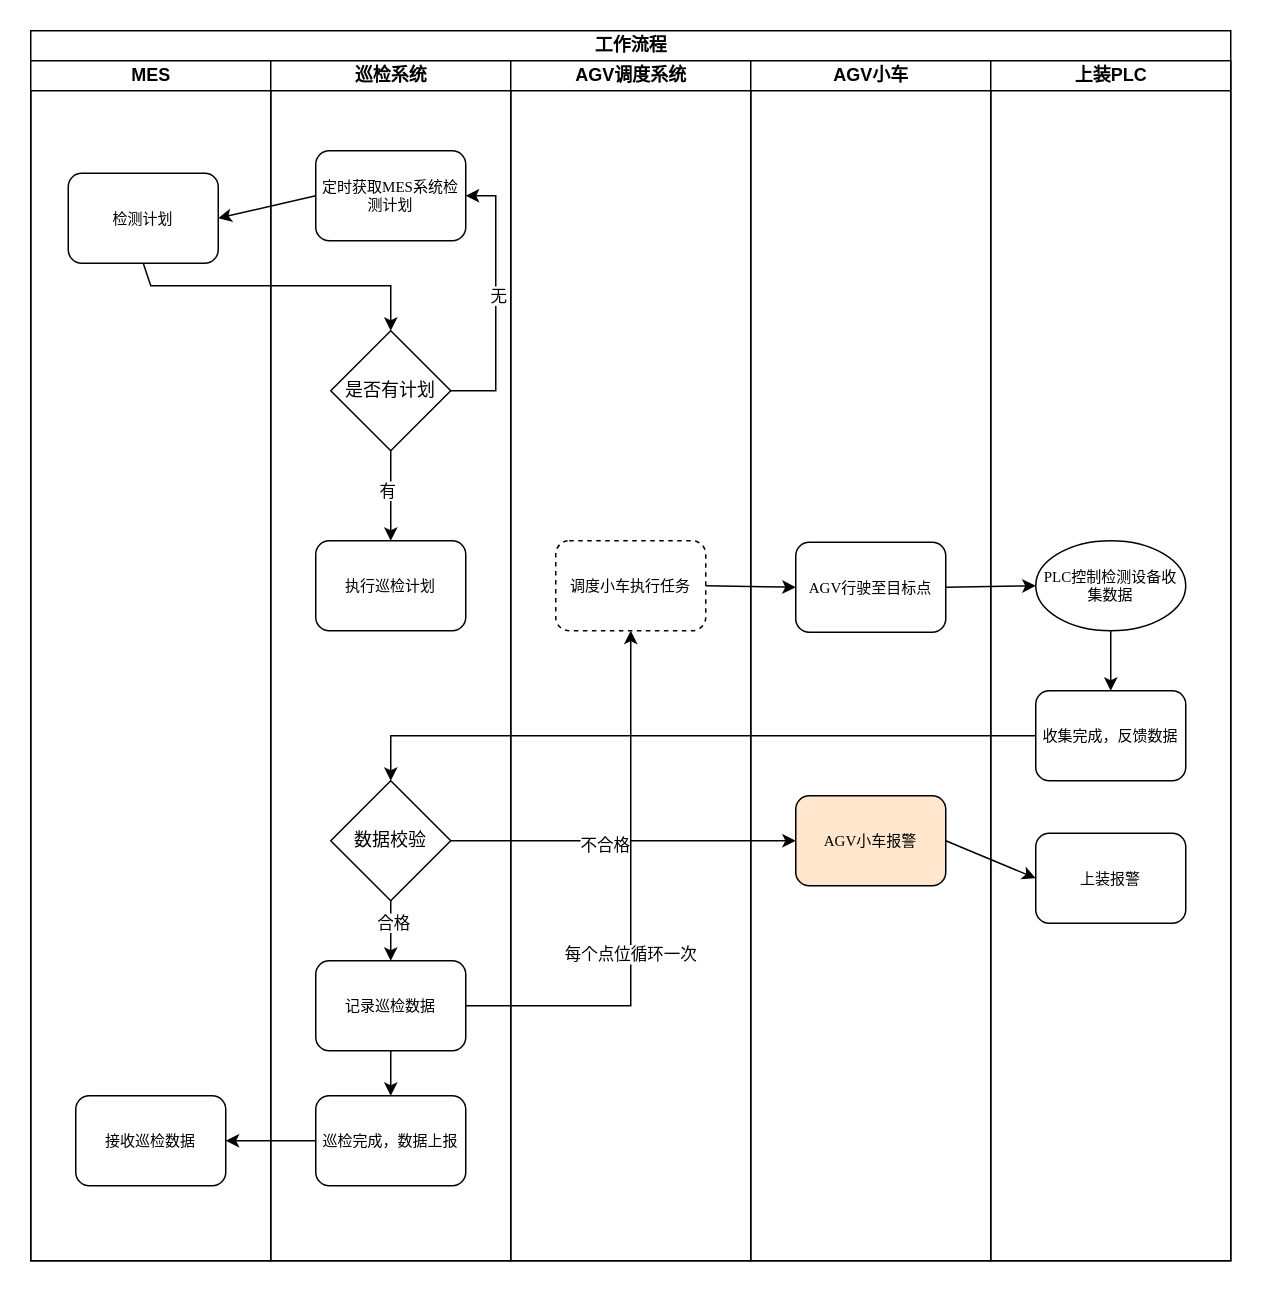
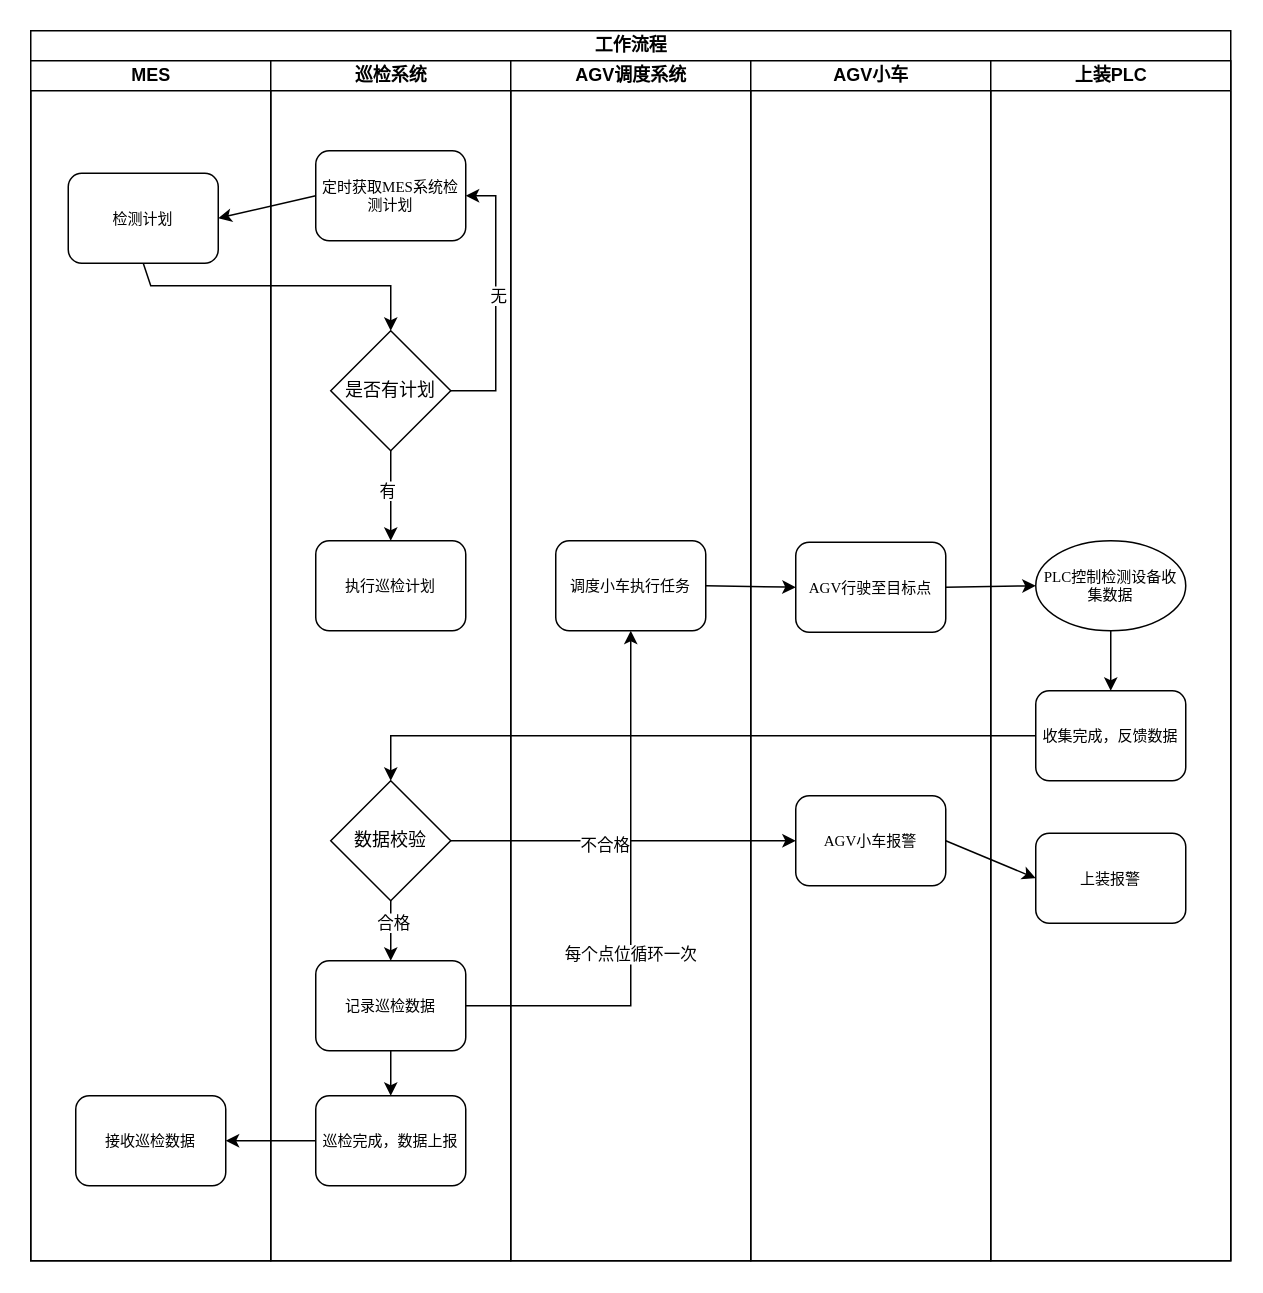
  <mxCell id="0" />
  <mxCell id="1" parent="0" />
  <mxCell id="2" value="&lt;font style=&quot;font-size: 12px;&quot;&gt;工作流程&lt;/font&gt;" style="swimlane;html=1;childLayout=stackLayout;startSize=20;rounded=0;shadow=0;labelBackgroundColor=none;strokeWidth=1;fontFamily=Verdana;fontSize=8;align=center;" parent="1" vertex="1"><mxGeometry x="20" y="20" width="800" height="820" as="geometry" /></mxCell>
  <mxCell id="3" value="MES" style="swimlane;html=1;startSize=20;" parent="2" vertex="1"><mxGeometry y="20" width="160" height="800" as="geometry" /></mxCell>
  <mxCell id="4" value="&lt;font style=&quot;font-size: 10px;&quot;&gt;检测计划&lt;/font&gt;" style="rounded=1;whiteSpace=wrap;html=1;shadow=0;labelBackgroundColor=none;strokeWidth=1;fontFamily=Verdana;fontSize=8;align=center;" parent="3" vertex="1"><mxGeometry x="25" y="75" width="100" height="60" as="geometry" /></mxCell>
  <mxCell id="5" value="&lt;font style=&quot;font-size: 10px;&quot;&gt;接收巡检数据&lt;/font&gt;" style="rounded=1;whiteSpace=wrap;html=1;shadow=0;labelBackgroundColor=none;strokeWidth=1;fontFamily=Verdana;fontSize=8;align=center;" vertex="1" parent="3"><mxGeometry x="30" y="690" width="100" height="60" as="geometry" /></mxCell>
  <mxCell id="6" value="巡检系统" style="swimlane;html=1;startSize=20;" parent="2" vertex="1"><mxGeometry x="160" y="20" width="160" height="800" as="geometry" /></mxCell>
  <mxCell id="7" value="&lt;font style=&quot;font-size: 10px;&quot;&gt;执行巡检计划&lt;/font&gt;" style="rounded=1;whiteSpace=wrap;html=1;shadow=0;labelBackgroundColor=none;strokeWidth=1;fontFamily=Verdana;fontSize=8;align=center;" parent="6" vertex="1"><mxGeometry x="30" y="320" width="100" height="60" as="geometry" /></mxCell>
  <mxCell id="8" value="&lt;font style=&quot;font-size: 10px;&quot;&gt;定时获取MES系统检测计划&lt;/font&gt;" style="rounded=1;whiteSpace=wrap;html=1;shadow=0;labelBackgroundColor=none;strokeWidth=1;fontFamily=Verdana;fontSize=8;align=center;" vertex="1" parent="6"><mxGeometry x="30" y="60" width="100" height="60" as="geometry" /></mxCell>
  <mxCell id="9" value="是否有计划" style="rhombus;whiteSpace=wrap;html=1;" vertex="1" parent="6"><mxGeometry x="40" y="180" width="80" height="80" as="geometry" /></mxCell>
  <mxCell id="10" value="" style="endArrow=classic;html=1;rounded=0;exitX=1;exitY=0.5;exitDx=0;exitDy=0;entryX=1;entryY=0.5;entryDx=0;entryDy=0;" edge="1" parent="6" source="9" target="8"><mxGeometry width="50" height="50" relative="1" as="geometry"><mxPoint x="230" y="200" as="sourcePoint" /><mxPoint x="280" y="150" as="targetPoint" /><Array as="points"><mxPoint x="150" y="220" /><mxPoint x="150" y="90" /></Array></mxGeometry></mxCell>
  <mxCell id="11" value="无" style="edgeLabel;html=1;align=center;verticalAlign=middle;resizable=0;points=[];" vertex="1" connectable="0" parent="10"><mxGeometry x="0.042" y="-1" relative="1" as="geometry"><mxPoint as="offset" /></mxGeometry></mxCell>
  <mxCell id="12" value="" style="endArrow=classic;html=1;rounded=0;exitX=0.5;exitY=1;exitDx=0;exitDy=0;entryX=0.5;entryY=0;entryDx=0;entryDy=0;" edge="1" parent="6" source="9" target="7"><mxGeometry width="50" height="50" relative="1" as="geometry"><mxPoint x="190" y="250" as="sourcePoint" /><mxPoint x="240" y="200" as="targetPoint" /></mxGeometry></mxCell>
  <mxCell id="13" value="有" style="edgeLabel;html=1;align=center;verticalAlign=middle;resizable=0;points=[];" vertex="1" connectable="0" parent="12"><mxGeometry x="-0.127" y="-3" relative="1" as="geometry"><mxPoint as="offset" /></mxGeometry></mxCell>
  <mxCell id="14" value="数据校验" style="rhombus;whiteSpace=wrap;html=1;" vertex="1" parent="6"><mxGeometry x="40" y="480" width="80" height="80" as="geometry" /></mxCell>
  <mxCell id="15" value="&lt;span style=&quot;font-size: 10px;&quot;&gt;记录&lt;/span&gt;&lt;span style=&quot;font-size: 10px;&quot;&gt;巡检数据&lt;/span&gt;" style="rounded=1;whiteSpace=wrap;html=1;shadow=0;labelBackgroundColor=none;strokeWidth=1;fontFamily=Verdana;fontSize=8;align=center;" vertex="1" parent="6"><mxGeometry x="30" y="600" width="100" height="60" as="geometry" /></mxCell>
  <mxCell id="16" value="" style="endArrow=classic;html=1;rounded=0;exitX=0.5;exitY=1;exitDx=0;exitDy=0;entryX=0.5;entryY=0;entryDx=0;entryDy=0;" edge="1" parent="6" source="14" target="15"><mxGeometry width="50" height="50" relative="1" as="geometry"><mxPoint x="250" y="610" as="sourcePoint" /><mxPoint x="300" y="560" as="targetPoint" /></mxGeometry></mxCell>
  <mxCell id="17" value="合格" style="edgeLabel;html=1;align=center;verticalAlign=middle;resizable=0;points=[];" vertex="1" connectable="0" parent="16"><mxGeometry x="-0.29" y="1" relative="1" as="geometry"><mxPoint as="offset" /></mxGeometry></mxCell>
  <mxCell id="18" value="&lt;span style=&quot;font-size: 10px;&quot;&gt;巡检完成，数据上报&lt;/span&gt;" style="rounded=1;whiteSpace=wrap;html=1;shadow=0;labelBackgroundColor=none;strokeWidth=1;fontFamily=Verdana;fontSize=8;align=center;" vertex="1" parent="6"><mxGeometry x="30" y="690" width="100" height="60" as="geometry" /></mxCell>
  <mxCell id="19" value="" style="endArrow=classic;html=1;rounded=0;exitX=0.5;exitY=1;exitDx=0;exitDy=0;entryX=0.5;entryY=0;entryDx=0;entryDy=0;" edge="1" parent="6" source="15" target="18"><mxGeometry width="50" height="50" relative="1" as="geometry"><mxPoint x="90" y="670" as="sourcePoint" /><mxPoint x="290" y="660" as="targetPoint" /></mxGeometry></mxCell>
  <mxCell id="20" value="AGV调度系统" style="swimlane;html=1;startSize=20;" parent="2" vertex="1"><mxGeometry x="320" y="20" width="160" height="800" as="geometry" /></mxCell>
- <mxCell id="21" value="&lt;font style=&quot;font-size: 10px;&quot;&gt;调度小车执行任务&lt;/font&gt;" style="rounded=1;whiteSpace=wrap;html=1;shadow=0;labelBackgroundColor=none;strokeWidth=1;fontFamily=Verdana;fontSize=8;align=center;dashed=1;" vertex="1" parent="20"><mxGeometry x="30" y="320" width="100" height="60" as="geometry" /></mxCell>
+ <mxCell id="21" value="&lt;font style=&quot;font-size: 10px;&quot;&gt;调度小车执行任务&lt;/font&gt;" style="rounded=1;whiteSpace=wrap;html=1;shadow=0;labelBackgroundColor=none;strokeWidth=1;fontFamily=Verdana;fontSize=8;align=center;" vertex="1" parent="20"><mxGeometry x="30" y="320" width="100" height="60" as="geometry" /></mxCell>
  <mxCell id="22" value="AGV小车" style="swimlane;html=1;startSize=20;" parent="2" vertex="1"><mxGeometry x="480" y="20" width="160" height="800" as="geometry" /></mxCell>
  <mxCell id="23" value="&lt;span style=&quot;font-size: 10px;&quot;&gt;AGV行驶至目标点&lt;/span&gt;" style="rounded=1;whiteSpace=wrap;html=1;shadow=0;labelBackgroundColor=none;strokeWidth=1;fontFamily=Verdana;fontSize=8;align=center;" vertex="1" parent="22"><mxGeometry x="30" y="321" width="100" height="60" as="geometry" /></mxCell>
- <mxCell id="24" value="&lt;span style=&quot;font-size: 10px;&quot;&gt;AGV小车报警&lt;/span&gt;" style="rounded=1;whiteSpace=wrap;html=1;shadow=0;labelBackgroundColor=none;strokeWidth=1;fontFamily=Verdana;fontSize=8;align=center;fillColor=#ffe6cc;" vertex="1" parent="22"><mxGeometry x="30" y="490" width="100" height="60" as="geometry" /></mxCell>
+ <mxCell id="24" value="&lt;span style=&quot;font-size: 10px;&quot;&gt;AGV小车报警&lt;/span&gt;" style="rounded=1;whiteSpace=wrap;html=1;shadow=0;labelBackgroundColor=none;strokeWidth=1;fontFamily=Verdana;fontSize=8;align=center;" vertex="1" parent="22"><mxGeometry x="30" y="490" width="100" height="60" as="geometry" /></mxCell>
  <mxCell id="25" value="上装PLC" style="swimlane;html=1;startSize=20;" parent="2" vertex="1"><mxGeometry x="640" y="20" width="160" height="800" as="geometry" /></mxCell>
  <mxCell id="26" value="&lt;span style=&quot;font-size: 10px;&quot;&gt;PLC控制检测设备收集数据&lt;/span&gt;" style="ellipse;whiteSpace=wrap;html=1;shadow=0;labelBackgroundColor=none;strokeWidth=1;fontFamily=Verdana;fontSize=8;align=center;" vertex="1" parent="25"><mxGeometry x="30" y="320" width="100" height="60" as="geometry" /></mxCell>
  <mxCell id="27" value="&lt;span style=&quot;font-size: 10px;&quot;&gt;收集完成，反馈数据&lt;/span&gt;" style="rounded=1;whiteSpace=wrap;html=1;shadow=0;labelBackgroundColor=none;strokeWidth=1;fontFamily=Verdana;fontSize=8;align=center;" vertex="1" parent="25"><mxGeometry x="30" y="420" width="100" height="60" as="geometry" /></mxCell>
  <mxCell id="28" value="" style="endArrow=classic;html=1;rounded=0;exitX=0.5;exitY=1;exitDx=0;exitDy=0;" edge="1" parent="25" source="26" target="27"><mxGeometry width="50" height="50" relative="1" as="geometry"><mxPoint x="210" y="410" as="sourcePoint" /><mxPoint x="260" y="360" as="targetPoint" /></mxGeometry></mxCell>
  <mxCell id="29" value="&lt;span style=&quot;font-size: 10px;&quot;&gt;上装报警&lt;/span&gt;" style="rounded=1;whiteSpace=wrap;html=1;shadow=0;labelBackgroundColor=none;strokeWidth=1;fontFamily=Verdana;fontSize=8;align=center;" vertex="1" parent="25"><mxGeometry x="30" y="515" width="100" height="60" as="geometry" /></mxCell>
  <mxCell id="30" value="" style="endArrow=classic;html=1;rounded=0;exitX=0;exitY=0.5;exitDx=0;exitDy=0;entryX=1;entryY=0.5;entryDx=0;entryDy=0;" edge="1" parent="2" source="8" target="4"><mxGeometry width="50" height="50" relative="1" as="geometry"><mxPoint x="380" y="140" as="sourcePoint" /><mxPoint x="430" y="90" as="targetPoint" /></mxGeometry></mxCell>
  <mxCell id="31" value="" style="endArrow=classic;html=1;rounded=0;exitX=0.5;exitY=1;exitDx=0;exitDy=0;entryX=0.5;entryY=0;entryDx=0;entryDy=0;" edge="1" parent="2" source="4" target="9"><mxGeometry width="50" height="50" relative="1" as="geometry"><mxPoint x="240" y="200" as="sourcePoint" /><mxPoint x="140" y="190" as="targetPoint" /><Array as="points"><mxPoint x="80" y="170" /><mxPoint x="240" y="170" /></Array></mxGeometry></mxCell>
  <mxCell id="32" value="" style="endArrow=classic;html=1;rounded=0;exitX=1;exitY=0.5;exitDx=0;exitDy=0;entryX=0;entryY=0.5;entryDx=0;entryDy=0;" edge="1" parent="2" source="21" target="23"><mxGeometry width="50" height="50" relative="1" as="geometry"><mxPoint x="550" y="470" as="sourcePoint" /><mxPoint x="600" y="420" as="targetPoint" /></mxGeometry></mxCell>
  <mxCell id="33" value="" style="endArrow=classic;html=1;rounded=0;exitX=1;exitY=0.5;exitDx=0;exitDy=0;entryX=0;entryY=0.5;entryDx=0;entryDy=0;" edge="1" parent="2" source="23" target="26"><mxGeometry width="50" height="50" relative="1" as="geometry"><mxPoint x="710" y="460" as="sourcePoint" /><mxPoint x="760" y="410" as="targetPoint" /></mxGeometry></mxCell>
  <mxCell id="34" value="" style="endArrow=classic;html=1;rounded=0;exitX=0;exitY=0.5;exitDx=0;exitDy=0;entryX=0.5;entryY=0;entryDx=0;entryDy=0;" edge="1" parent="2" source="27" target="14"><mxGeometry width="50" height="50" relative="1" as="geometry"><mxPoint x="700" y="570" as="sourcePoint" /><mxPoint x="750" y="520" as="targetPoint" /><Array as="points"><mxPoint x="240" y="470" /></Array></mxGeometry></mxCell>
  <mxCell id="35" value="" style="endArrow=classic;html=1;rounded=0;exitX=1;exitY=0.5;exitDx=0;exitDy=0;entryX=0;entryY=0.5;entryDx=0;entryDy=0;" edge="1" parent="2" source="14" target="24"><mxGeometry width="50" height="50" relative="1" as="geometry"><mxPoint x="350" y="560" as="sourcePoint" /><mxPoint x="500" y="540" as="targetPoint" /></mxGeometry></mxCell>
  <mxCell id="36" value="不合格" style="edgeLabel;html=1;align=center;verticalAlign=middle;resizable=0;points=[];" vertex="1" connectable="0" parent="35"><mxGeometry x="-0.111" y="-2" relative="1" as="geometry"><mxPoint as="offset" /></mxGeometry></mxCell>
  <mxCell id="37" value="" style="endArrow=classic;html=1;rounded=0;exitX=1;exitY=0.5;exitDx=0;exitDy=0;entryX=0;entryY=0.5;entryDx=0;entryDy=0;" edge="1" parent="2" source="24" target="29"><mxGeometry width="50" height="50" relative="1" as="geometry"><mxPoint x="700" y="620" as="sourcePoint" /><mxPoint x="750" y="570" as="targetPoint" /></mxGeometry></mxCell>
  <mxCell id="38" value="" style="endArrow=classic;html=1;rounded=0;exitX=1;exitY=0.5;exitDx=0;exitDy=0;entryX=0.5;entryY=1;entryDx=0;entryDy=0;" edge="1" parent="2" source="15" target="21"><mxGeometry width="50" height="50" relative="1" as="geometry"><mxPoint x="380" y="650" as="sourcePoint" /><mxPoint x="430" y="600" as="targetPoint" /><Array as="points"><mxPoint x="400" y="650" /></Array></mxGeometry></mxCell>
  <mxCell id="39" value="每个点位循环一次" style="edgeLabel;html=1;align=center;verticalAlign=middle;resizable=0;points=[];" vertex="1" connectable="0" parent="38"><mxGeometry x="-0.196" y="1" relative="1" as="geometry"><mxPoint as="offset" /></mxGeometry></mxCell>
  <mxCell id="40" value="" style="endArrow=classic;html=1;rounded=0;exitX=0;exitY=0.5;exitDx=0;exitDy=0;entryX=1;entryY=0.5;entryDx=0;entryDy=0;" edge="1" parent="2" source="18" target="5"><mxGeometry width="50" height="50" relative="1" as="geometry"><mxPoint x="370" y="760" as="sourcePoint" /><mxPoint x="420" y="710" as="targetPoint" /></mxGeometry></mxCell>
